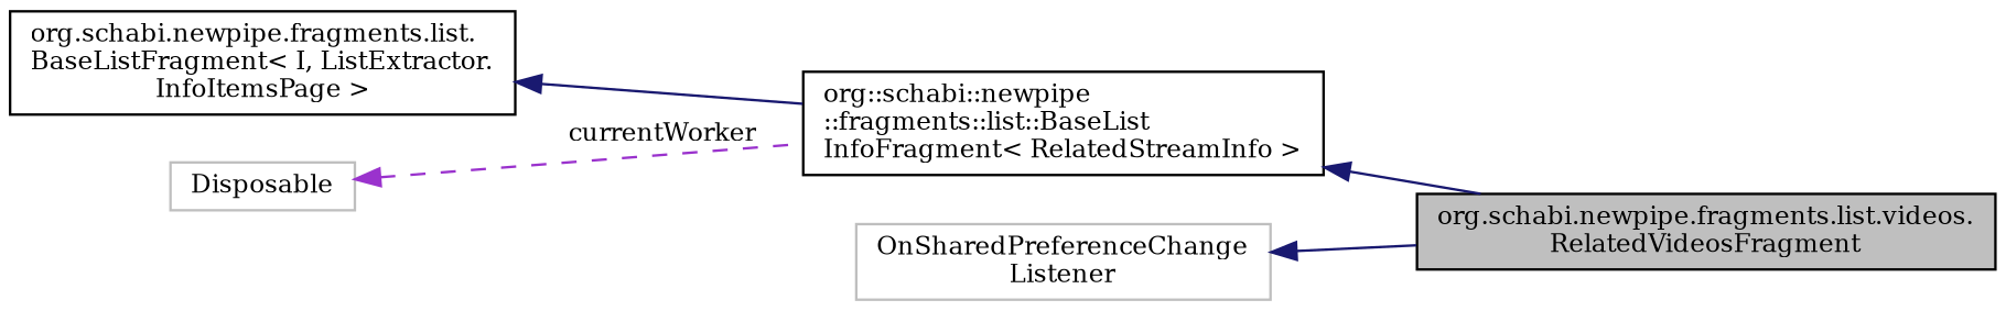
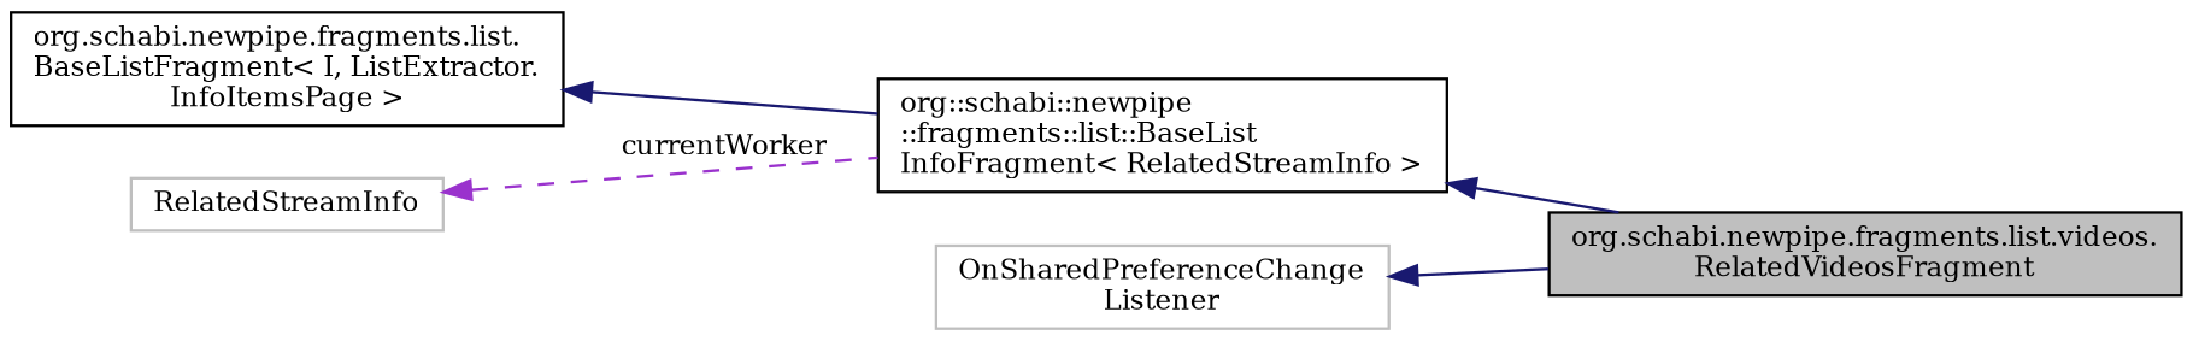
  digraph {
    rankdir=LR
    fontname="DejaVu Serif"
    node [color=black fillcolor=white fontname="DejaVu Serif" fontsize=10 shape=record style=filled]
    edge [color=midnightblue dir=back fontname="DejaVu Serif" fontsize=10 labelfontname=Helvetica labelfontsize=10 style=solid]
    n1 [fillcolor=grey75 fontcolor=black height=0.2 label="org.schabi.newpipe.fragments.list.videos.\lRelatedVideosFragment" width=0.4]
    n2 [height=0.2 label="org::schabi::newpipe\l::fragments::list::BaseList\lInfoFragment\< RelatedStreamInfo \>" width=0.4]
    n3 [height=0.2 label="org.schabi.newpipe.fragments.list.\lBaseListFragment\< I, ListExtractor.\lInfoItemsPage \>" width=0.4]
-   n4 [color=grey75 height=0.2 label=Disposable width=0.4]
+   n4 [color=grey75 height=0.2 label=RelatedStreamInfo width=0.4]
    n5 [color=grey75 height=0.2 label="OnSharedPreferenceChange\lListener" width=0.4]
    n2 -> n1
    n3 -> n2
    n4 -> n2 [color=darkorchid3 label=" currentWorker" style=dashed]
    n5 -> n1
  }
